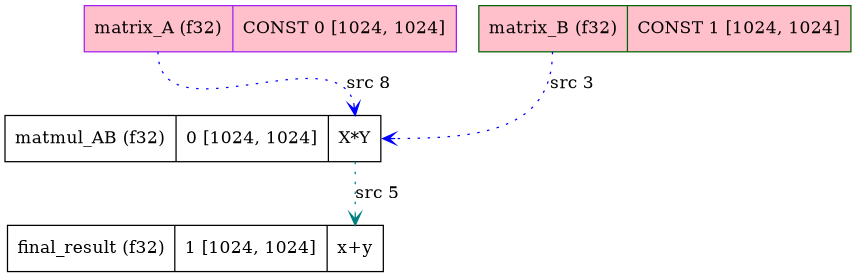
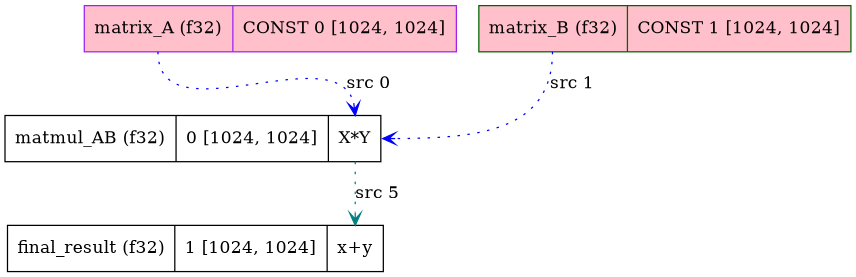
  digraph {
    newrank=true
    rankdir=TB
    node [color=black fillcolor=white shape=record style=filled]
    edge [arrowhead=vee color=blue headport=x style=dotted tailport=x]
    n1 [label="matmul_AB (f32)|0 [1024, 1024] | <x>X*Y"]
    n2 [label="final_result (f32)|1 [1024, 1024] | <x>x+y"]
    n3 [color=purple fillcolor=pink label="<x>matrix_A (f32)|CONST 0 [1024, 1024]"]
    n4 [color=darkgreen fillcolor=pink label="<x>matrix_B (f32)|CONST 1 [1024, 1024]"]
    n1 -> n2 [color=teal label="src 5"]
-   n3 -> n1 [label="src 8"]
-   n4 -> n1 [label="src 3"]
+   n3 -> n1 [label="src 0"]
+   n4 -> n1 [label="src 1"]
  }
